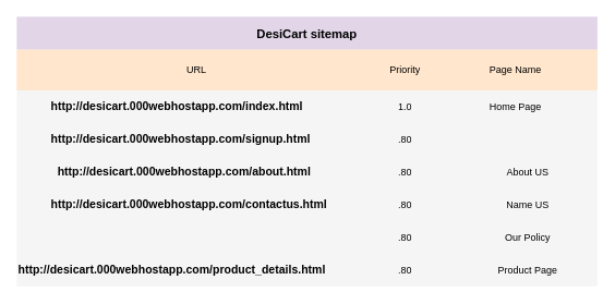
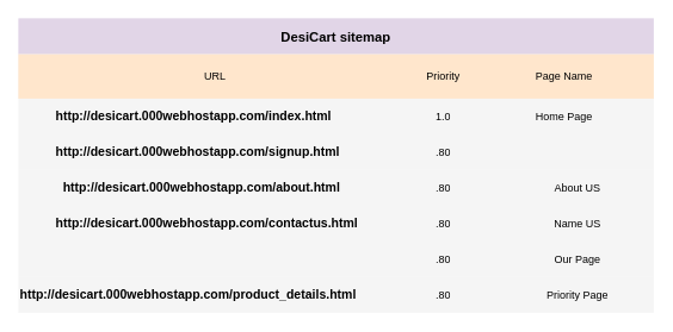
  <mxCell id="0" />
  <mxCell id="1" parent="0" />
  <mxCell id="2" value="" style="shape=table;html=1;whiteSpace=wrap;startSize=0;container=1;collapsible=0;childLayout=tableLayout;fillColor=#f5f5f5;fontColor=#333333;strokeColor=none;shadow=0;" parent="1" vertex="1"><mxGeometry x="20" y="60" width="710" height="130" as="geometry" /></mxCell>
  <mxCell id="3" value="" style="shape=partialRectangle;html=1;whiteSpace=wrap;collapsible=0;dropTarget=0;pointerEvents=0;fillColor=#ffe6cc;top=0;left=0;bottom=0;right=0;points=[[0,0.5],[1,0.5]];portConstraint=eastwest;strokeColor=#d79b00;shadow=0;" parent="2" vertex="1"><mxGeometry width="710" height="50" as="geometry" /></mxCell>
  <mxCell id="4" value="URL" style="shape=partialRectangle;html=1;whiteSpace=wrap;connectable=0;fillColor=none;top=0;left=0;bottom=0;right=0;overflow=hidden;shadow=0;" parent="3" vertex="1"><mxGeometry width="440" height="50" as="geometry" /></mxCell>
  <mxCell id="5" value="Priority" style="shape=partialRectangle;html=1;whiteSpace=wrap;connectable=0;fillColor=none;top=0;left=0;bottom=0;right=0;overflow=hidden;shadow=0;" parent="3" vertex="1"><mxGeometry x="440" width="70" height="50" as="geometry" /></mxCell>
  <mxCell id="6" value="Page Name" style="shape=partialRectangle;html=1;whiteSpace=wrap;connectable=0;fillColor=none;top=0;left=0;bottom=0;right=0;overflow=hidden;shadow=0;" parent="3" vertex="1"><mxGeometry x="510" width="200" height="50" as="geometry" /></mxCell>
  <mxCell id="7" value="" style="shape=partialRectangle;html=1;whiteSpace=wrap;collapsible=0;dropTarget=0;pointerEvents=0;fillColor=none;top=0;left=0;bottom=0;right=0;points=[[0,0.5],[1,0.5]];portConstraint=eastwest;shadow=0;" parent="2" vertex="1"><mxGeometry y="50" width="710" height="40" as="geometry" /></mxCell>
  <mxCell id="8" value="&lt;blockquote style=&quot;margin: 0 0 0 40px ; border: none ; padding: 0px&quot;&gt;&lt;b&gt;&lt;font style=&quot;font-size: 14px&quot;&gt;http://desicart.000webhostapp.com/index.html&lt;/font&gt;&lt;/b&gt;&lt;/blockquote&gt;" style="shape=partialRectangle;html=1;whiteSpace=wrap;connectable=0;fillColor=none;top=0;left=0;bottom=0;right=0;overflow=hidden;align=left;shadow=0;" parent="7" vertex="1"><mxGeometry width="440" height="40" as="geometry" /></mxCell>
  <mxCell id="9" value="1.0" style="shape=partialRectangle;html=1;whiteSpace=wrap;connectable=0;fillColor=none;top=0;left=0;bottom=0;right=0;overflow=hidden;shadow=0;" parent="7" vertex="1"><mxGeometry x="440" width="70" height="40" as="geometry" /></mxCell>
  <mxCell id="10" value="Home Page" style="shape=partialRectangle;html=1;whiteSpace=wrap;connectable=0;fillColor=none;top=0;left=0;bottom=0;right=0;overflow=hidden;shadow=0;" parent="7" vertex="1"><mxGeometry x="510" width="200" height="40" as="geometry" /></mxCell>
  <mxCell id="11" value="" style="shape=partialRectangle;html=1;whiteSpace=wrap;collapsible=0;dropTarget=0;pointerEvents=0;fillColor=none;top=0;left=0;bottom=0;right=0;points=[[0,0.5],[1,0.5]];portConstraint=eastwest;shadow=0;" parent="2" vertex="1"><mxGeometry y="90" width="710" height="40" as="geometry" /></mxCell>
  <mxCell id="12" value="&lt;blockquote style=&quot;margin: 0 0 0 40px ; border: none ; padding: 0px&quot;&gt;&lt;b&gt;&lt;font style=&quot;font-size: 14px&quot;&gt;http://desicart.000webhostapp.com/signup.html&lt;/font&gt;&lt;/b&gt;&lt;/blockquote&gt;" style="shape=partialRectangle;html=1;whiteSpace=wrap;connectable=0;fillColor=none;top=0;left=0;bottom=0;right=0;overflow=hidden;align=left;shadow=0;" parent="11" vertex="1"><mxGeometry width="440" height="40" as="geometry" /></mxCell>
  <mxCell id="13" value=".80" style="shape=partialRectangle;html=1;whiteSpace=wrap;connectable=0;fillColor=none;top=0;left=0;bottom=0;right=0;overflow=hidden;shadow=0;" parent="11" vertex="1"><mxGeometry x="440" width="70" height="40" as="geometry" /></mxCell>
  <mxCell id="14" value="" style="shape=table;html=1;whiteSpace=wrap;startSize=0;container=1;collapsible=0;childLayout=tableLayout;shadow=0;fillColor=#f5f5f5;fontColor=#333333;strokeColor=none;" parent="1" vertex="1"><mxGeometry x="20" y="190" width="710" height="120" as="geometry" /></mxCell>
  <mxCell id="15" value="" style="shape=partialRectangle;html=1;whiteSpace=wrap;collapsible=0;dropTarget=0;pointerEvents=0;fillColor=none;top=0;left=0;bottom=0;right=0;points=[[0,0.5],[1,0.5]];portConstraint=eastwest;shadow=0;" parent="14" vertex="1"><mxGeometry width="710" height="40" as="geometry" /></mxCell>
  <mxCell id="16" value="&lt;b&gt;&lt;font style=&quot;font-size: 14px&quot;&gt;http://desicart.000webhostapp.com/about.html&lt;/font&gt;&lt;/b&gt;" style="shape=partialRectangle;html=1;whiteSpace=wrap;connectable=0;fillColor=none;top=0;left=0;bottom=0;right=0;overflow=hidden;align=center;shadow=0;" parent="15" vertex="1"><mxGeometry width="410" height="40" as="geometry" /></mxCell>
  <mxCell id="17" value=".80" style="shape=partialRectangle;html=1;whiteSpace=wrap;connectable=0;fillColor=none;top=0;left=0;bottom=0;right=0;overflow=hidden;shadow=0;" parent="15" vertex="1"><mxGeometry x="410" width="130" height="40" as="geometry" /></mxCell>
  <mxCell id="18" value="About US" style="shape=partialRectangle;html=1;whiteSpace=wrap;connectable=0;fillColor=none;top=0;left=0;bottom=0;right=0;overflow=hidden;shadow=0;" parent="15" vertex="1"><mxGeometry x="540" width="170" height="40" as="geometry" /></mxCell>
  <mxCell id="19" value="" style="shape=partialRectangle;html=1;whiteSpace=wrap;collapsible=0;dropTarget=0;pointerEvents=0;fillColor=none;top=0;left=0;bottom=0;right=0;points=[[0,0.5],[1,0.5]];portConstraint=eastwest;shadow=0;" parent="14" vertex="1"><mxGeometry y="40" width="710" height="40" as="geometry" /></mxCell>
  <mxCell id="20" value="&lt;blockquote style=&quot;margin: 0 0 0 40px ; border: none ; padding: 0px&quot;&gt;&lt;b&gt;&lt;font style=&quot;font-size: 14px&quot;&gt;http://desicart.000webhostapp.com/contactus.html&lt;/font&gt;&lt;/b&gt;&lt;/blockquote&gt;" style="shape=partialRectangle;html=1;whiteSpace=wrap;connectable=0;fillColor=none;top=0;left=0;bottom=0;right=0;overflow=hidden;align=left;shadow=0;" parent="19" vertex="1"><mxGeometry width="410" height="40" as="geometry" /></mxCell>
  <mxCell id="21" value=".80" style="shape=partialRectangle;html=1;whiteSpace=wrap;connectable=0;fillColor=none;top=0;left=0;bottom=0;right=0;overflow=hidden;shadow=0;" parent="19" vertex="1"><mxGeometry x="410" width="130" height="40" as="geometry" /></mxCell>
  <mxCell id="22" value="Name US" style="shape=partialRectangle;html=1;whiteSpace=wrap;connectable=0;fillColor=none;top=0;left=0;bottom=0;right=0;overflow=hidden;shadow=0;" parent="19" vertex="1"><mxGeometry x="540" width="170" height="40" as="geometry" /></mxCell>
  <mxCell id="23" value="" style="shape=partialRectangle;html=1;whiteSpace=wrap;collapsible=0;dropTarget=0;pointerEvents=0;fillColor=none;top=0;left=0;bottom=0;right=0;points=[[0,0.5],[1,0.5]];portConstraint=eastwest;shadow=0;" parent="14" vertex="1"><mxGeometry y="80" width="710" height="40" as="geometry" /></mxCell>
  <mxCell id="24" value=".80" style="shape=partialRectangle;html=1;whiteSpace=wrap;connectable=0;fillColor=none;top=0;left=0;bottom=0;right=0;overflow=hidden;shadow=0;" parent="23" vertex="1"><mxGeometry x="410" width="130" height="40" as="geometry" /></mxCell>
- <mxCell id="25" value="Our Policy" style="shape=partialRectangle;html=1;whiteSpace=wrap;connectable=0;fillColor=none;top=0;left=0;bottom=0;right=0;overflow=hidden;shadow=0;" parent="23" vertex="1"><mxGeometry x="540" width="170" height="40" as="geometry" /></mxCell>
+ <mxCell id="25" value="Our Page" style="shape=partialRectangle;html=1;whiteSpace=wrap;connectable=0;fillColor=none;top=0;left=0;bottom=0;right=0;overflow=hidden;shadow=0;" parent="23" vertex="1"><mxGeometry x="540" width="170" height="40" as="geometry" /></mxCell>
  <mxCell id="26" value="" style="shape=table;html=1;whiteSpace=wrap;startSize=0;container=1;collapsible=0;childLayout=tableLayout;shadow=0;separatorColor=#FFFCFC;fixedRows=0;fillColor=#f5f5f5;fontColor=#333333;strokeColor=none;" parent="1" vertex="1"><mxGeometry x="20" y="310" width="710" height="40" as="geometry" /></mxCell>
  <mxCell id="27" value="" style="shape=partialRectangle;html=1;whiteSpace=wrap;collapsible=0;dropTarget=0;pointerEvents=0;fillColor=none;top=0;left=0;bottom=0;right=0;points=[[0,0.5],[1,0.5]];portConstraint=eastwest;shadow=0;" parent="26" vertex="1"><mxGeometry width="710" height="40" as="geometry" /></mxCell>
  <mxCell id="28" value="&lt;b&gt;&lt;font style=&quot;font-size: 14px&quot;&gt;http://desicart.000webhostapp.com/product_details.html&lt;/font&gt;&lt;/b&gt;" style="shape=partialRectangle;html=1;whiteSpace=wrap;connectable=0;fillColor=none;top=0;left=0;bottom=0;right=0;overflow=hidden;align=left;shadow=0;" parent="27" vertex="1"><mxGeometry width="410" height="40" as="geometry" /></mxCell>
  <mxCell id="29" value=".80" style="shape=partialRectangle;html=1;whiteSpace=wrap;connectable=0;fillColor=none;top=0;left=0;bottom=0;right=0;overflow=hidden;shadow=0;" parent="27" vertex="1"><mxGeometry x="410" width="130" height="40" as="geometry" /></mxCell>
- <mxCell id="30" value="Product Page" style="shape=partialRectangle;html=1;whiteSpace=wrap;connectable=0;fillColor=none;top=0;left=0;bottom=0;right=0;overflow=hidden;shadow=0;" parent="27" vertex="1"><mxGeometry x="540" width="170" height="40" as="geometry" /></mxCell>
+ <mxCell id="30" value="Priority Page" style="shape=partialRectangle;html=1;whiteSpace=wrap;connectable=0;fillColor=none;top=0;left=0;bottom=0;right=0;overflow=hidden;shadow=0;" parent="27" vertex="1"><mxGeometry x="540" width="170" height="40" as="geometry" /></mxCell>
  <mxCell id="31" value="&lt;b&gt;&lt;font style=&quot;font-size: 15px&quot;&gt;DesiCart sitemap&lt;/font&gt;&lt;/b&gt;" style="whiteSpace=wrap;html=1;align=center;shadow=0;fillColor=#e1d5e7;strokeColor=none;" parent="1" vertex="1"><mxGeometry x="20" y="20" width="710" height="40" as="geometry" /></mxCell>
